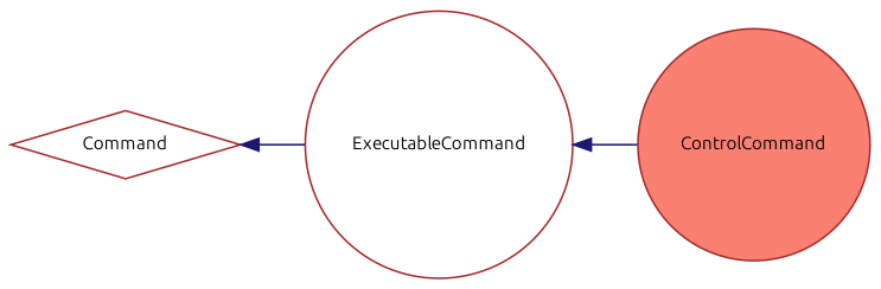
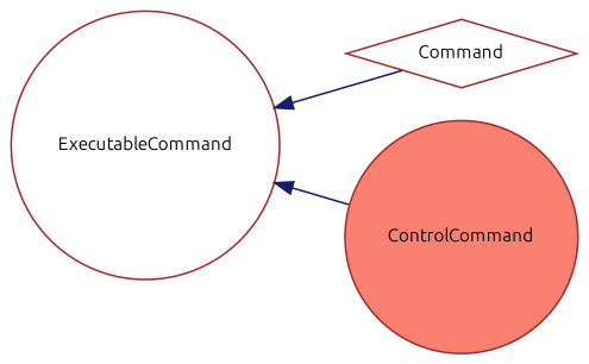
  digraph {
    fontname=Ubuntu
    rankdir=LR
    node [color=brown fillcolor=white fontname=Ubuntu fontsize=10 shape=circle style=filled]
    edge [color=midnightblue dir=back fontname=Ubuntu fontsize=10 labelfontname=Helvetica labelfontsize=10 style=solid]
    n1 [height=0.2 label=Command shape=diamond width=0.4]
    n2 [height=0.2 label=ExecutableCommand width=0.4]
    n3 [fillcolor=salmon height=0.2 label=ControlCommand width=0.4]
-   n1 -> n2
+   n2 -> n1
    n2 -> n3
  }
